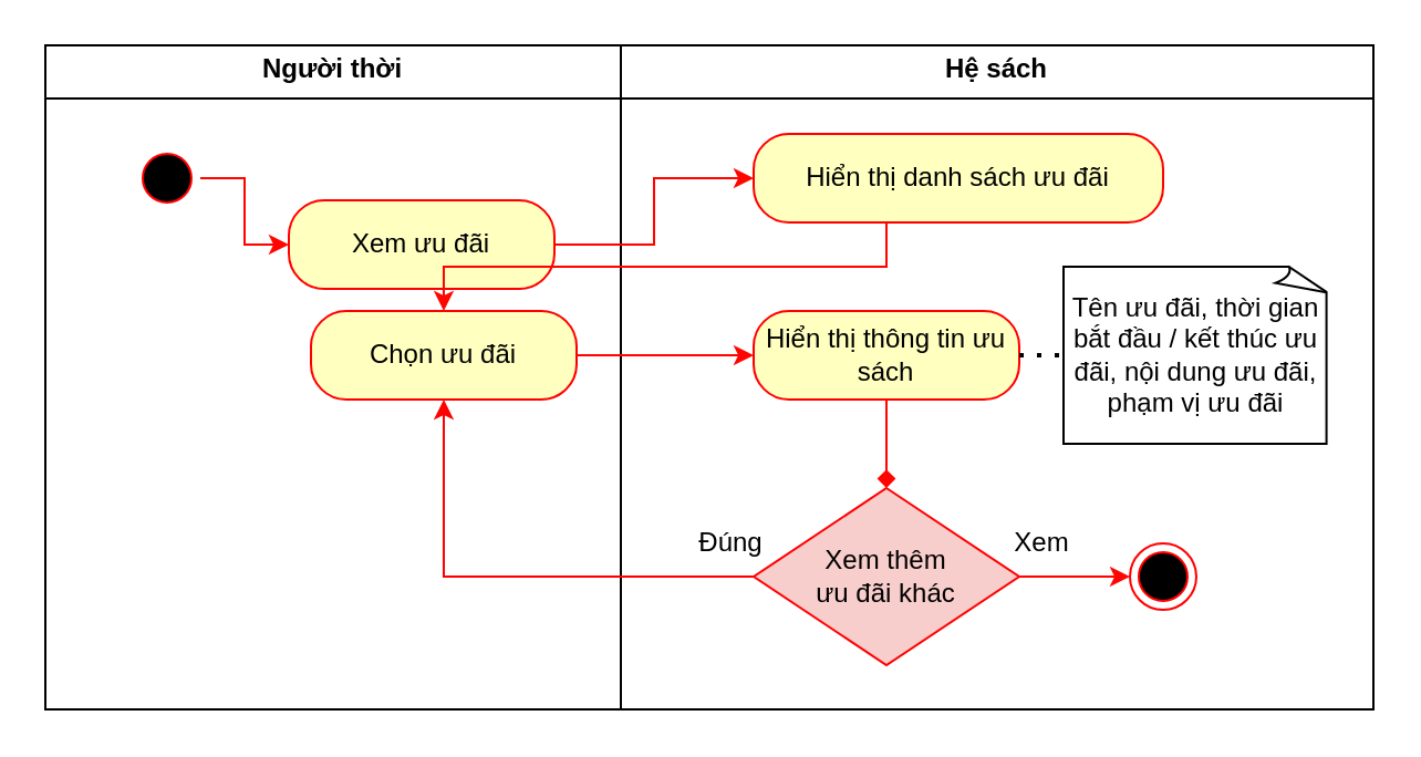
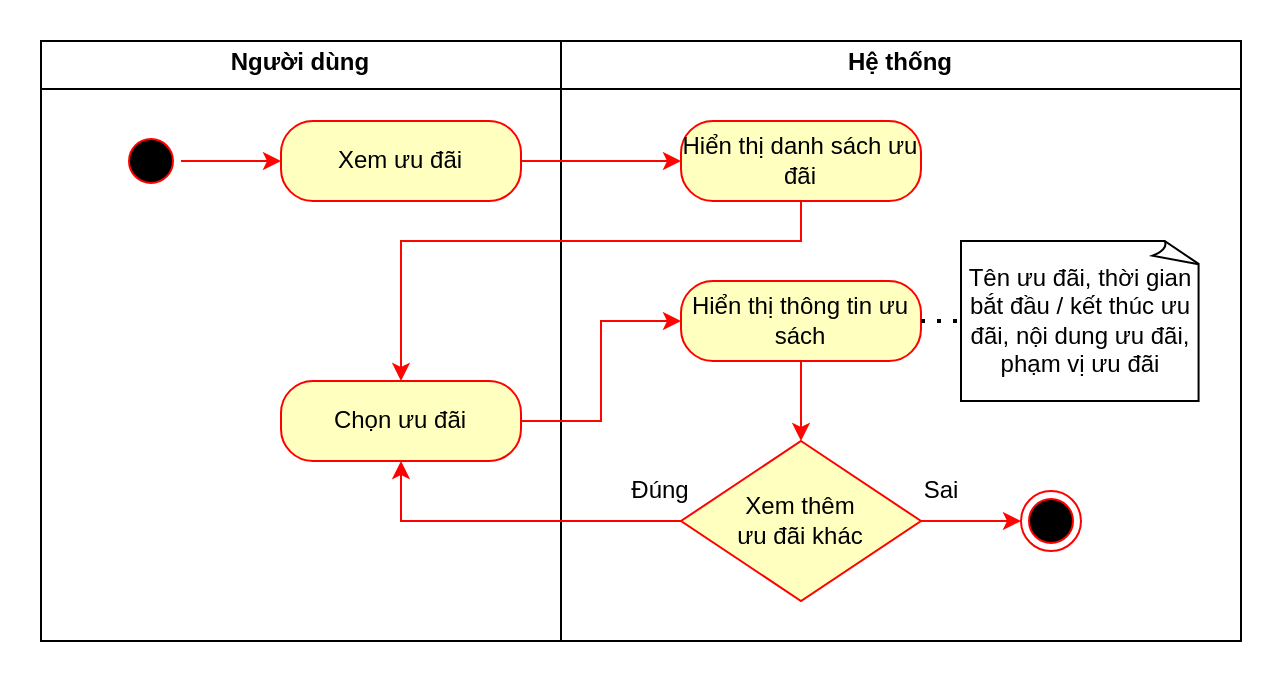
  <mxCell id="0" />
  <mxCell id="1" parent="0" />
- <mxCell id="2" value="&lt;p style=&quot;margin:0px;margin-top:4px;text-align:center;&quot;&gt;&lt;b&gt;Hệ sách&lt;/b&gt;&lt;/p&gt;&lt;hr size=&quot;1&quot; style=&quot;border-style:solid;&quot;&gt;&lt;div style=&quot;height:2px;&quot;&gt;&lt;/div&gt;" style="verticalAlign=top;align=left;overflow=fill;html=1;whiteSpace=wrap;" parent="1" vertex="1"><mxGeometry x="280" width="340" height="300" as="geometry" y="20" /></mxCell>
- <mxCell id="3" value="&lt;p style=&quot;margin:0px;margin-top:4px;text-align:center;&quot;&gt;&lt;b&gt;Người thời&lt;/b&gt;&lt;/p&gt;&lt;hr size=&quot;1&quot; style=&quot;border-style:solid;&quot;&gt;&lt;div style=&quot;height:2px;&quot;&gt;&lt;/div&gt;" style="verticalAlign=top;align=left;overflow=fill;html=1;whiteSpace=wrap;" parent="1" vertex="1"><mxGeometry width="260" height="300" as="geometry" x="20" y="20" /></mxCell>
+ <mxCell id="2" value="&lt;p style=&quot;margin:0px;margin-top:4px;text-align:center;&quot;&gt;&lt;b&gt;Hệ thống&lt;/b&gt;&lt;/p&gt;&lt;hr size=&quot;1&quot; style=&quot;border-style:solid;&quot;&gt;&lt;div style=&quot;height:2px;&quot;&gt;&lt;/div&gt;" style="verticalAlign=top;align=left;overflow=fill;html=1;whiteSpace=wrap;" parent="1" vertex="1"><mxGeometry x="280" width="340" height="300" as="geometry" y="20" /></mxCell>
+ <mxCell id="3" value="&lt;p style=&quot;margin:0px;margin-top:4px;text-align:center;&quot;&gt;&lt;b&gt;Người dùng&lt;/b&gt;&lt;/p&gt;&lt;hr size=&quot;1&quot; style=&quot;border-style:solid;&quot;&gt;&lt;div style=&quot;height:2px;&quot;&gt;&lt;/div&gt;" style="verticalAlign=top;align=left;overflow=fill;html=1;whiteSpace=wrap;" parent="1" vertex="1"><mxGeometry width="260" height="300" as="geometry" x="20" y="20" /></mxCell>
  <mxCell id="4" value="" style="ellipse;html=1;shape=startState;fillColor=#000000;strokeColor=#ff0000;" parent="1" vertex="1"><mxGeometry x="60" y="65" width="30" height="30" as="geometry" /></mxCell>
  <mxCell id="5" value="" style="edgeStyle=orthogonalEdgeStyle;rounded=0;orthogonalLoop=1;jettySize=auto;html=1;strokeColor=#FF0500;" parent="1" source="4" target="7" edge="1"><mxGeometry relative="1" as="geometry" /></mxCell>
  <mxCell id="6" value="" style="edgeStyle=orthogonalEdgeStyle;rounded=0;orthogonalLoop=1;jettySize=auto;html=1;strokeColor=#FF0500;" parent="1" source="7" target="9" edge="1"><mxGeometry relative="1" as="geometry" /></mxCell>
- <mxCell id="7" value="Xem ưu đãi" style="rounded=1;whiteSpace=wrap;html=1;arcSize=40;fontColor=#000000;fillColor=#ffffc0;strokeColor=#ff0000;" parent="1" vertex="1"><mxGeometry x="130" y="90" width="120" height="40" as="geometry" /></mxCell>
+ <mxCell id="7" value="Xem ưu đãi" style="rounded=1;whiteSpace=wrap;html=1;arcSize=40;fontColor=#000000;fillColor=#ffffc0;strokeColor=#ff0000;" parent="1" vertex="1"><mxGeometry x="140" y="60" width="120" height="40" as="geometry" /></mxCell>
  <mxCell id="8" style="edgeStyle=orthogonalEdgeStyle;rounded=0;orthogonalLoop=1;jettySize=auto;html=1;entryX=0.5;entryY=0;entryDx=0;entryDy=0;strokeColor=#FF0500;" parent="1" source="9" target="11" edge="1"><mxGeometry relative="1" as="geometry"><Array as="points"><mxPoint x="400" y="120" /><mxPoint x="200" y="120" /></Array></mxGeometry></mxCell>
- <mxCell id="9" value="Hiển thị danh sách ưu đãi" style="rounded=1;whiteSpace=wrap;html=1;arcSize=40;fontColor=#000000;fillColor=#ffffc0;strokeColor=#ff0000;" parent="1" vertex="1"><mxGeometry x="340" y="60" width="185" height="40" as="geometry" /></mxCell>
+ <mxCell id="9" value="Hiển thị danh sách ưu đãi" style="rounded=1;whiteSpace=wrap;html=1;arcSize=40;fontColor=#000000;fillColor=#ffffc0;strokeColor=#ff0000;" parent="1" vertex="1"><mxGeometry x="340" y="60" width="120" height="40" as="geometry" /></mxCell>
  <mxCell id="10" style="edgeStyle=orthogonalEdgeStyle;rounded=0;orthogonalLoop=1;jettySize=auto;html=1;entryX=0;entryY=0.5;entryDx=0;entryDy=0;strokeColor=#FF0500;" parent="1" source="11" target="14" edge="1"><mxGeometry relative="1" as="geometry" /></mxCell>
- <mxCell id="11" value="Chọn ưu đãi" style="rounded=1;whiteSpace=wrap;html=1;arcSize=40;fontColor=#000000;fillColor=#ffffc0;strokeColor=#ff0000;" parent="1" vertex="1"><mxGeometry x="140" y="140" width="120" height="40" as="geometry" /></mxCell>
+ <mxCell id="11" value="Chọn ưu đãi" style="rounded=1;whiteSpace=wrap;html=1;arcSize=40;fontColor=#000000;fillColor=#ffffc0;strokeColor=#ff0000;" parent="1" vertex="1"><mxGeometry x="140" y="190" width="120" height="40" as="geometry" /></mxCell>
  <mxCell id="12" value="" style="edgeStyle=orthogonalEdgeStyle;rounded=0;orthogonalLoop=1;jettySize=auto;html=1;" parent="1" target="18" edge="1"><mxGeometry relative="1" as="geometry"><mxPoint x="400" y="220" as="sourcePoint" /></mxGeometry></mxCell>
- <mxCell id="13" style="edgeStyle=orthogonalEdgeStyle;rounded=0;orthogonalLoop=1;jettySize=auto;html=1;entryX=0.5;entryY=0;entryDx=0;entryDy=0;strokeColor=#FF0500;endArrow=diamond;" parent="1" source="14" target="18" edge="1"><mxGeometry relative="1" as="geometry" /></mxCell>
+ <mxCell id="13" style="edgeStyle=orthogonalEdgeStyle;rounded=0;orthogonalLoop=1;jettySize=auto;html=1;entryX=0.5;entryY=0;entryDx=0;entryDy=0;strokeColor=#FF0500;" parent="1" source="14" target="18" edge="1"><mxGeometry relative="1" as="geometry" /></mxCell>
  <mxCell id="14" value="Hiển thị thông tin ưu sách" style="rounded=1;whiteSpace=wrap;html=1;arcSize=40;fontColor=#000000;fillColor=#ffffc0;strokeColor=#ff0000;" parent="1" vertex="1"><mxGeometry x="340" y="140" width="120" height="40" as="geometry" /></mxCell>
  <mxCell id="15" value="Tên ưu đãi, thời gian bắt đầu / kết thúc ưu đãi, nội dung ưu đãi,&lt;div&gt;phạm vị ưu đãi&lt;/div&gt;" style="whiteSpace=wrap;html=1;shape=mxgraph.basic.document;align=center;" parent="1" vertex="1"><mxGeometry x="480" y="120" width="120" height="80" as="geometry" /></mxCell>
  <mxCell id="16" value="" style="edgeStyle=orthogonalEdgeStyle;rounded=0;orthogonalLoop=1;jettySize=auto;html=1;strokeColor=#FF0500;" parent="1" source="18" target="19" edge="1"><mxGeometry relative="1" as="geometry" /></mxCell>
  <mxCell id="17" style="edgeStyle=orthogonalEdgeStyle;rounded=0;orthogonalLoop=1;jettySize=auto;html=1;entryX=0.5;entryY=1;entryDx=0;entryDy=0;strokeColor=light-dark(#FF0000,#FFFFFF);" edge="1" parent="1" source="18" target="11"><mxGeometry relative="1" as="geometry" /></mxCell>
- <mxCell id="18" value="Xem thêm&lt;br&gt;ưu đãi khác" style="rhombus;whiteSpace=wrap;html=1;fontColor=#000000;fillColor=#f8cecc;strokeColor=#FF0000;" parent="1" vertex="1"><mxGeometry x="340" y="220" width="120" height="80" as="geometry" /></mxCell>
+ <mxCell id="18" value="Xem thêm&lt;br&gt;ưu đãi khác" style="rhombus;whiteSpace=wrap;html=1;fontColor=#000000;fillColor=#ffffc0;strokeColor=#FF0000;" parent="1" vertex="1"><mxGeometry x="340" y="220" width="120" height="80" as="geometry" /></mxCell>
  <mxCell id="19" value="" style="ellipse;html=1;shape=endState;fillColor=#000000;strokeColor=#ff0000;" parent="1" vertex="1"><mxGeometry x="510" y="245" width="30" height="30" as="geometry" /></mxCell>
  <mxCell id="20" value="Đúng" style="text;html=1;align=center;verticalAlign=middle;whiteSpace=wrap;rounded=0;fontFamily=Helvetica;fontSize=12;fontColor=#000000;" parent="1" vertex="1"><mxGeometry x="300" y="230" width="60" height="30" as="geometry" /></mxCell>
- <mxCell id="21" value="Xem" style="text;html=1;align=center;verticalAlign=middle;resizable=0;points=[];autosize=1;strokeColor=none;fillColor=none;" parent="1" vertex="1"><mxGeometry x="450" y="230" width="40" height="30" as="geometry" /></mxCell>
+ <mxCell id="21" value="Sai" style="text;html=1;align=center;verticalAlign=middle;resizable=0;points=[];autosize=1;strokeColor=none;fillColor=none;" parent="1" vertex="1"><mxGeometry x="450" y="230" width="40" height="30" as="geometry" /></mxCell>
  <mxCell id="22" value="" style="endArrow=none;dashed=1;html=1;dashPattern=1 3;strokeWidth=2;rounded=0;entryX=0;entryY=0.5;entryDx=0;entryDy=0;entryPerimeter=0;" parent="1" target="15" edge="1"><mxGeometry width="50" height="50" relative="1" as="geometry"><mxPoint x="460" y="160" as="sourcePoint" /><mxPoint x="510" y="110" as="targetPoint" /></mxGeometry></mxCell>
